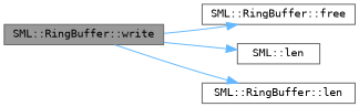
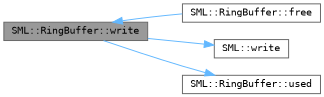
  digraph {
    fontname="DejaVu Sans Mono"
    rankdir=LR
    node [color=grey40 fillcolor=white fontname="DejaVu Sans Mono" fontsize=10 shape=box style=filled]
    edge [color=steelblue1 fontname="DejaVu Sans Mono" fontsize=10 labelfontname=Helvetica labelfontsize=10 style=solid]
    n1 [color=gray40 fillcolor=grey60 fontcolor=black height=0.2 label="SML::RingBuffer::write" width=0.4]
    n2 [height=0.2 label="SML::RingBuffer::free" width=0.4]
-   n3 [height=0.2 label="SML::len" width=0.4]
-   n4 [height=0.2 label="SML::RingBuffer::len" width=0.4]
-   n1 -> n2
+   n3 [height=0.2 label="SML::write" width=0.4]
+   n4 [height=0.2 label="SML::RingBuffer::used" width=0.4]
+   n2 -> n1
    n1 -> n3
    n1 -> n4
  }
